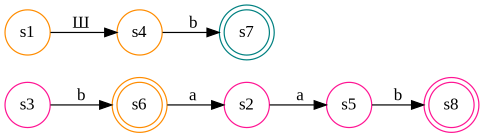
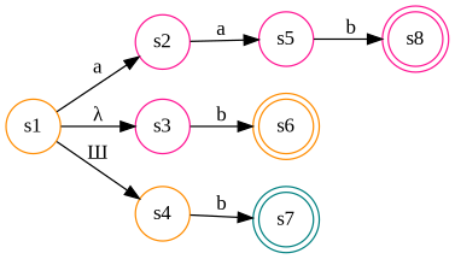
  digraph {
    fontname="Liberation Serif"
    rankdir=LR
    node [color=deeppink fontname="Liberation Serif" shape=circle]
    edge [fontname="Liberation Serif"]
    s6 [color=darkorange shape=doublecircle]
    s7 [color=teal shape=doublecircle]
    s8 [shape=doublecircle]
    s1 [color=darkorange]
    s2
    s3
    s4 [color=darkorange]
    s5
-   s6 -> s2 [label=a]
+   s1 -> s2 [label=a]
+   s1 -> s3 [label="λ"]
    s1 -> s4 [label="Ш"]
    s2 -> s5 [label=a]
    s3 -> s6 [label=b]
    s4 -> s7 [label=b]
    s5 -> s8 [label=b]
  }
